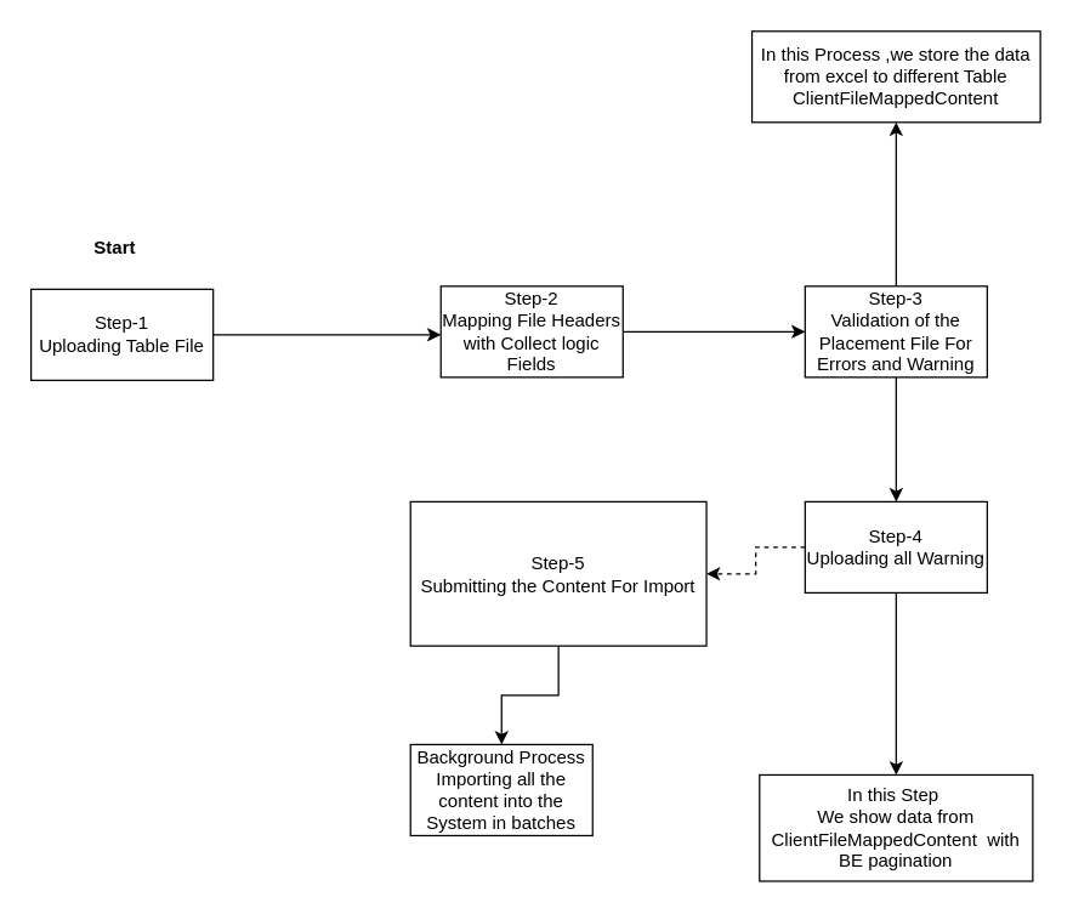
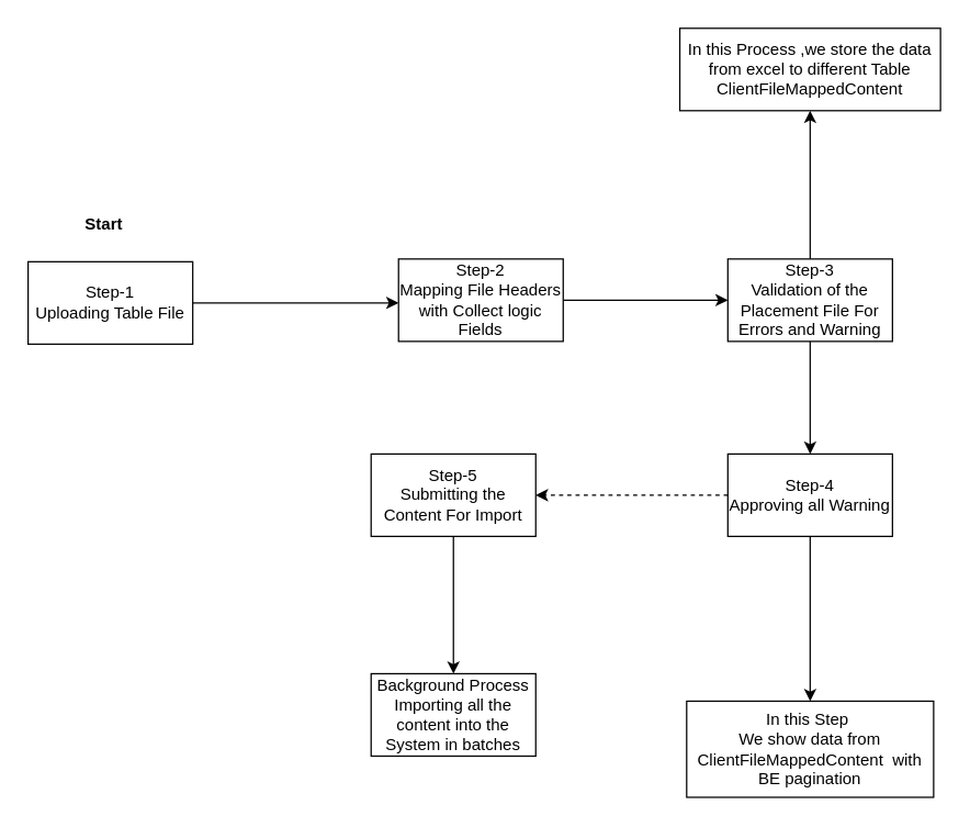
  <mxCell id="0" />
  <mxCell id="1" parent="0" />
  <mxCell id="2" style="edgeStyle=orthogonalEdgeStyle;rounded=0;orthogonalLoop=1;jettySize=auto;html=1;exitX=1;exitY=0.5;exitDx=0;exitDy=0;" edge="1" parent="1" source="3"><mxGeometry relative="1" as="geometry"><mxPoint x="290" y="220" as="targetPoint" /></mxGeometry></mxCell>
  <mxCell id="3" value="Step-1 &lt;br&gt;Uploading Table File" style="rounded=0;whiteSpace=wrap;html=1;" vertex="1" parent="1"><mxGeometry x="20" y="190" width="120" height="60" as="geometry" /></mxCell>
  <mxCell id="4" value="&lt;b&gt;Start&lt;/b&gt;" style="text;html=1;align=center;verticalAlign=middle;resizable=0;points=[];autosize=1;strokeColor=none;fillColor=none;" vertex="1" parent="1"><mxGeometry x="50" y="148" width="50" height="30" as="geometry" /></mxCell>
  <mxCell id="5" style="edgeStyle=orthogonalEdgeStyle;rounded=0;orthogonalLoop=1;jettySize=auto;html=1;exitX=1;exitY=0.5;exitDx=0;exitDy=0;" edge="1" parent="1" source="6" target="9"><mxGeometry relative="1" as="geometry"><mxPoint x="520" y="218" as="targetPoint" /></mxGeometry></mxCell>
  <mxCell id="6" value="Step-2&lt;br&gt;Mapping File Headers with Collect logic Fields" style="rounded=0;whiteSpace=wrap;html=1;" vertex="1" parent="1"><mxGeometry x="290" y="188" width="120" height="60" as="geometry" /></mxCell>
  <mxCell id="7" style="edgeStyle=orthogonalEdgeStyle;rounded=0;orthogonalLoop=1;jettySize=auto;html=1;exitX=0.5;exitY=1;exitDx=0;exitDy=0;" edge="1" parent="1" source="9"><mxGeometry relative="1" as="geometry"><mxPoint x="590" y="330" as="targetPoint" /></mxGeometry></mxCell>
  <mxCell id="8" style="edgeStyle=orthogonalEdgeStyle;rounded=0;orthogonalLoop=1;jettySize=auto;html=1;exitX=0.5;exitY=0;exitDx=0;exitDy=0;" edge="1" parent="1" source="9" target="16"><mxGeometry relative="1" as="geometry"><mxPoint x="590" y="140" as="targetPoint" /></mxGeometry></mxCell>
  <mxCell id="9" value="Step-3&lt;br&gt;Validation of the Placement File For Errors and Warning" style="rounded=0;whiteSpace=wrap;html=1;" vertex="1" parent="1"><mxGeometry x="530" y="188" width="120" height="60" as="geometry" /></mxCell>
  <mxCell id="10" style="edgeStyle=orthogonalEdgeStyle;rounded=0;orthogonalLoop=1;jettySize=auto;html=1;exitX=0;exitY=0.5;exitDx=0;exitDy=0;dashed=1;" edge="1" parent="1" source="12" target="14"><mxGeometry relative="1" as="geometry"><mxPoint x="370" y="360" as="targetPoint" /></mxGeometry></mxCell>
  <mxCell id="11" style="edgeStyle=orthogonalEdgeStyle;rounded=0;orthogonalLoop=1;jettySize=auto;html=1;exitX=0.5;exitY=1;exitDx=0;exitDy=0;" edge="1" parent="1" source="12" target="17"><mxGeometry relative="1" as="geometry"><mxPoint x="590" y="480" as="targetPoint" /></mxGeometry></mxCell>
- <mxCell id="12" value="Step-4&lt;br&gt;Uploading all Warning" style="rounded=0;whiteSpace=wrap;html=1;" vertex="1" parent="1"><mxGeometry x="530" y="330" width="120" height="60" as="geometry" /></mxCell>
+ <mxCell id="12" value="Step-4&lt;br&gt;Approving all Warning" style="rounded=0;whiteSpace=wrap;html=1;" vertex="1" parent="1"><mxGeometry x="530" y="330" width="120" height="60" as="geometry" /></mxCell>
  <mxCell id="13" style="edgeStyle=orthogonalEdgeStyle;rounded=0;orthogonalLoop=1;jettySize=auto;html=1;exitX=0.5;exitY=1;exitDx=0;exitDy=0;" edge="1" parent="1" source="14" target="15"><mxGeometry relative="1" as="geometry"><mxPoint x="330" y="480" as="targetPoint" /></mxGeometry></mxCell>
- <mxCell id="14" value="Step-5&lt;div&gt;Submitting the Content For Import&lt;/div&gt;" style="rounded=0;whiteSpace=wrap;html=1;" vertex="1" parent="1"><mxGeometry x="270" y="330" width="195" height="95" as="geometry" /></mxCell>
+ <mxCell id="14" value="Step-5&lt;div&gt;Submitting the Content For Import&lt;/div&gt;" style="rounded=0;whiteSpace=wrap;html=1;" vertex="1" parent="1"><mxGeometry x="270" y="330" width="120" height="60" as="geometry" /></mxCell>
  <mxCell id="15" value="Background Process Importing all the content into the System in batches" style="rounded=0;whiteSpace=wrap;html=1;" vertex="1" parent="1"><mxGeometry x="270" y="490" width="120" height="60" as="geometry" /></mxCell>
  <mxCell id="16" value="In this Process ,we store the data from excel to different Table ClientFileMappedContent" style="rounded=0;whiteSpace=wrap;html=1;" vertex="1" parent="1"><mxGeometry x="495" y="20" width="190" height="60" as="geometry" /></mxCell>
  <mxCell id="17" value="In this Step&amp;nbsp;&lt;div&gt;We show data from ClientFileMappedContent&amp;nbsp; with BE pagination&lt;/div&gt;" style="rounded=0;whiteSpace=wrap;html=1;" vertex="1" parent="1"><mxGeometry x="500" y="510" width="180" height="70" as="geometry" /></mxCell>
